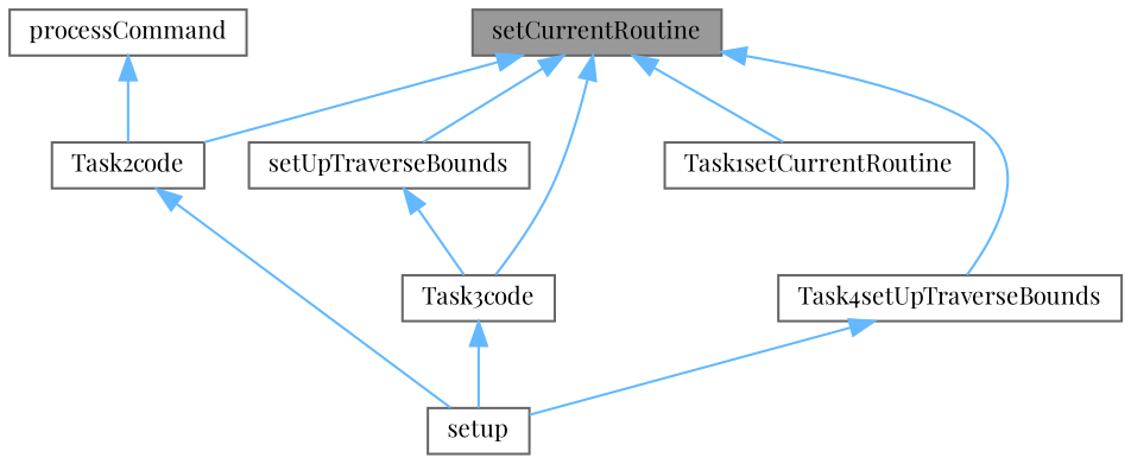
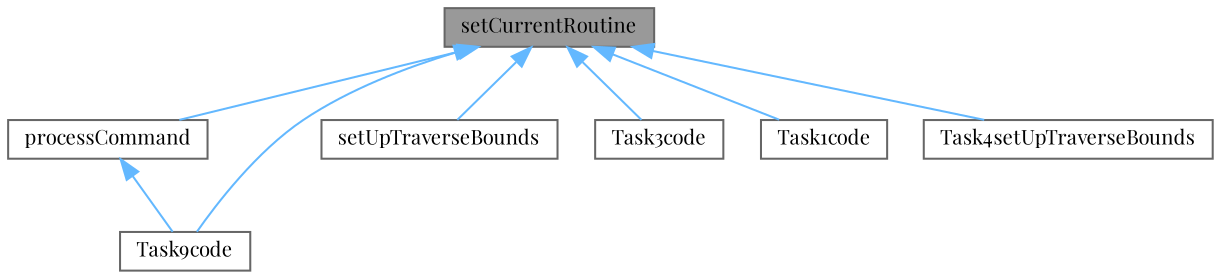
  digraph {
    fontname="Playfair Display"
    rankdir=TB
    node [color=grey40 fillcolor=white fontname="Playfair Display" fontsize=10 shape=box style=filled]
    edge [color=steelblue1 dir=back fontname="Playfair Display" fontsize=10 labelfontname=Helvetica labelfontsize=10 style=solid]
    n1 [color=gray40 fillcolor=grey60 fontcolor=black height=0.2 label=setCurrentRoutine width=0.4]
    n2 [height=0.2 label=processCommand width=0.4]
-   n3 [height=0.2 label=Task2code width=0.4]
+   n3 [height=0.2 label=Task9code width=0.4]
    n4 [height=0.2 label=setUpTraverseBounds width=0.4]
    n5 [height=0.2 label=Task3code width=0.4]
-   n6 [height=0.2 label=Task1setCurrentRoutine width=0.4]
+   n6 [height=0.2 label=Task1code width=0.4]
    n7 [height=0.2 label=Task4setUpTraverseBounds width=0.4]
-   n8 [height=0.2 label=setup width=0.4]
+   n1 -> n2
    n1 -> n3
    n1 -> n4
    n1 -> n5
    n1 -> n6
    n1 -> n7
    n2 -> n3
-   n3 -> n8
-   n4 -> n5
-   n5 -> n8
-   n7 -> n8
  }
